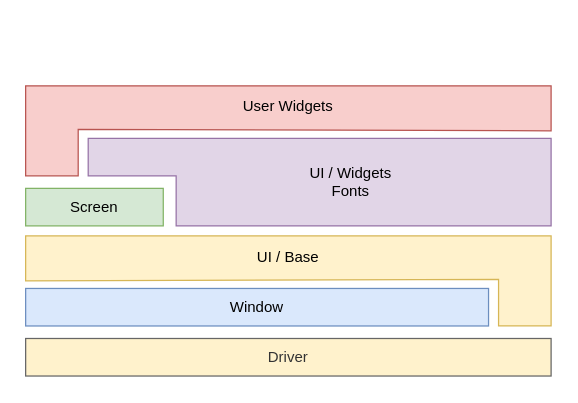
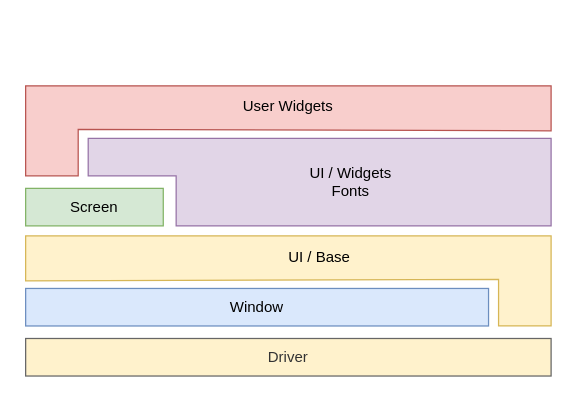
  <mxCell id="0" />
  <mxCell id="1" parent="0" />
  <mxCell id="2" value="Driver" style="rounded=0;whiteSpace=wrap;html=1;fillColor=#fff2cc;strokeColor=#666666;fontColor=#333333;" vertex="1" parent="1"><mxGeometry x="20" y="270" width="420" height="30" as="geometry" /></mxCell>
  <mxCell id="3" value="Window" style="rounded=0;whiteSpace=wrap;html=1;fillColor=#dae8fc;strokeColor=#6c8ebf;" vertex="1" parent="1"><mxGeometry x="20" y="230" width="370" height="30" as="geometry" /></mxCell>
  <mxCell id="4" value="Screen" style="rounded=0;whiteSpace=wrap;html=1;fillColor=#d5e8d4;strokeColor=#82b366;" vertex="1" parent="1"><mxGeometry x="20" y="150" width="110" height="30" as="geometry" /></mxCell>
  <mxCell id="5" value="" style="verticalLabelPosition=bottom;verticalAlign=top;html=1;shape=mxgraph.basic.polygon;polyCoords=[[0.25,0],[0.75,0],[1,0],[1,1],[0.19,1],[0.19,0.43],[0,0.43],[0,0]];polyline=0;fillColor=#e1d5e7;strokeColor=#9673a6;" vertex="1" parent="1"><mxGeometry x="70" y="110" width="370" height="70" as="geometry" /></mxCell>
  <mxCell id="6" value="UI / Widgets&lt;br&gt;Fonts" style="text;html=1;strokeColor=none;fillColor=none;align=center;verticalAlign=middle;whiteSpace=wrap;rounded=0;" vertex="1" parent="1"><mxGeometry x="230" y="130" width="100" height="30" as="geometry" /></mxCell>
  <mxCell id="7" value="" style="verticalLabelPosition=bottom;verticalAlign=top;html=1;shape=mxgraph.basic.polygon;polyCoords=[[0.3,0.4],[1,0.4],[1,0.7],[0.1,0.69],[0.1,1],[0,1],[0,0.75],[0,0.4]];polyline=0;fillColor=#f8cecc;strokeColor=#b85450;" vertex="1" parent="1"><mxGeometry x="20" y="20" width="420" height="120" as="geometry" /></mxCell>
  <mxCell id="8" value="User Widgets" style="text;html=1;strokeColor=none;fillColor=none;align=center;verticalAlign=middle;whiteSpace=wrap;rounded=0;" vertex="1" parent="1"><mxGeometry x="170" y="70" width="120" height="30" as="geometry" /></mxCell>
  <mxCell id="9" value="" style="verticalLabelPosition=bottom;verticalAlign=top;html=1;shape=mxgraph.basic.polygon;polyCoords=[[0.3,0.4],[1,0.4],[1,0.7],[0.1,0.69],[0.1,1],[0,1],[0,0.75],[0,0.4]];polyline=0;fillColor=#fff2cc;strokeColor=#d6b656;flipH=1;" vertex="1" parent="1"><mxGeometry x="20" y="140" width="420" height="120" as="geometry" /></mxCell>
- <mxCell id="10" value="UI / Base" style="text;html=1;strokeColor=none;fillColor=none;align=center;verticalAlign=middle;whiteSpace=wrap;rounded=0;" vertex="1" parent="1"><mxGeometry x="170" y="190" width="120" height="30" as="geometry" /></mxCell>
+ <mxCell id="10" value="UI / Base" style="text;html=1;strokeColor=none;fillColor=none;align=center;verticalAlign=middle;whiteSpace=wrap;rounded=0;" vertex="1" parent="1"><mxGeometry x="195" y="190" width="120" height="30" as="geometry" /></mxCell>
